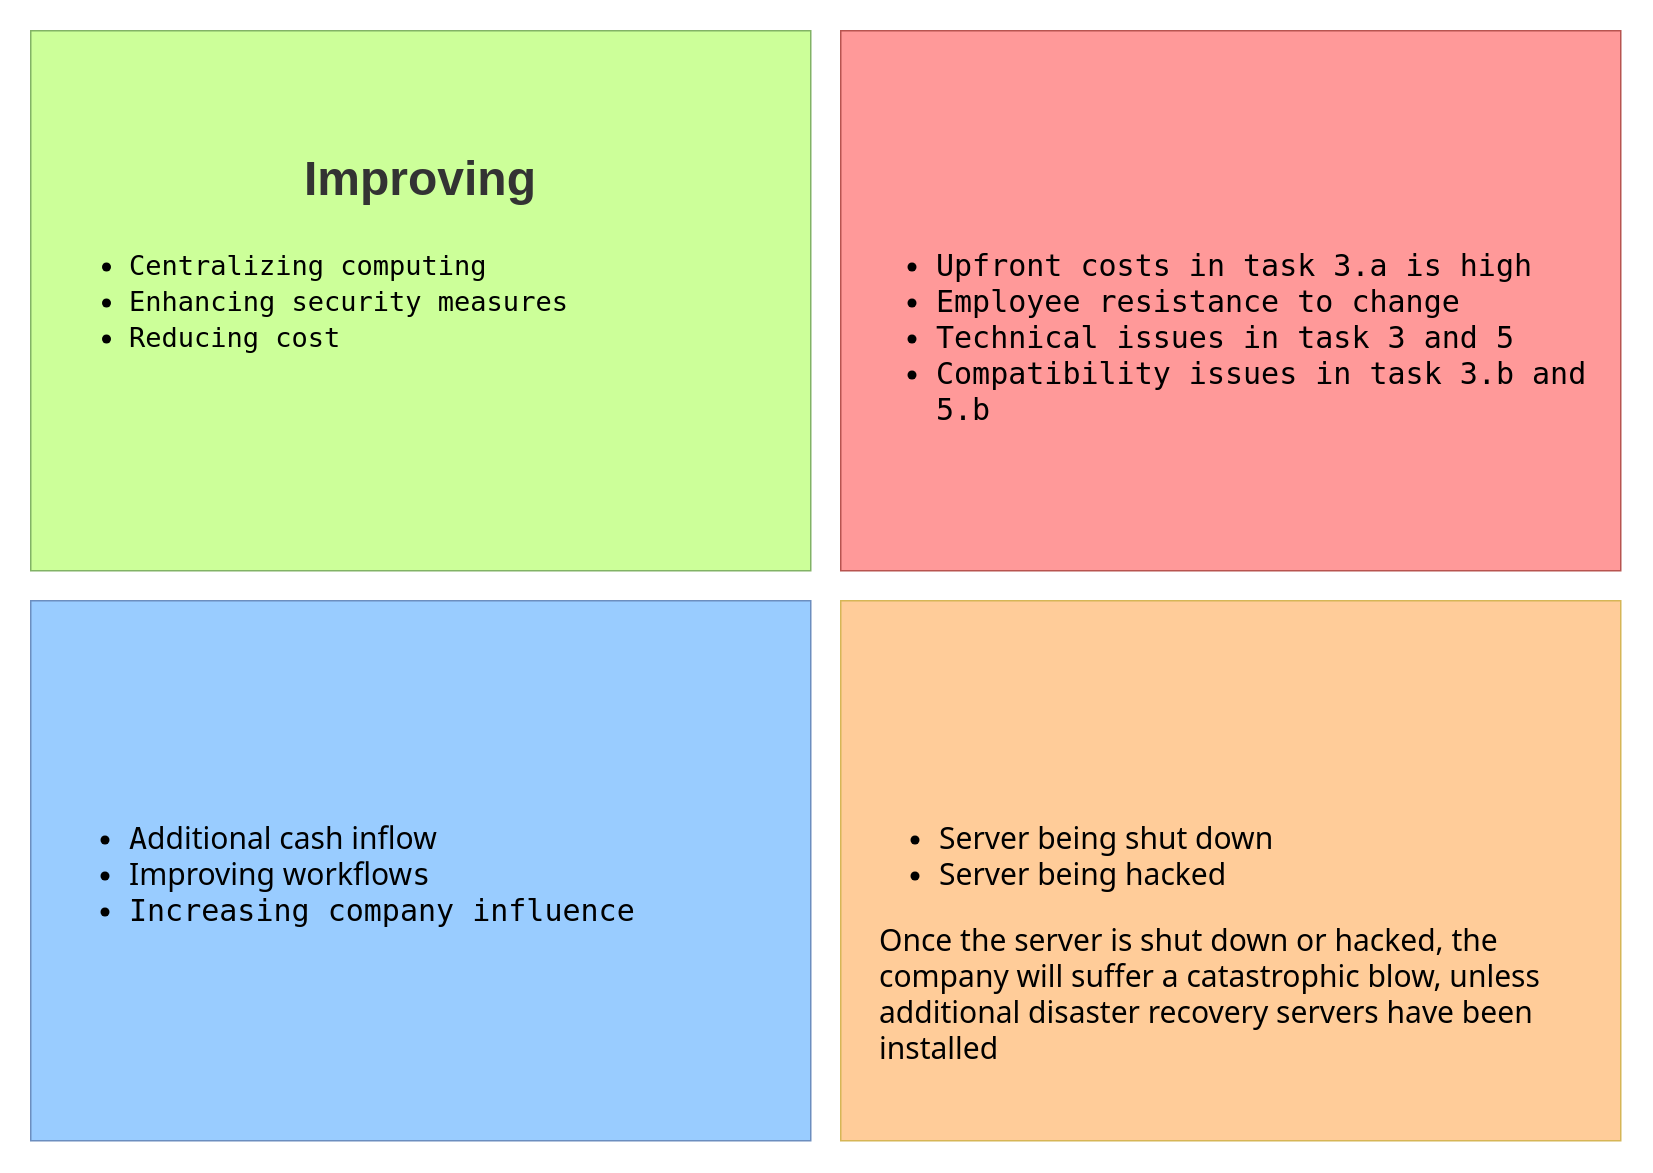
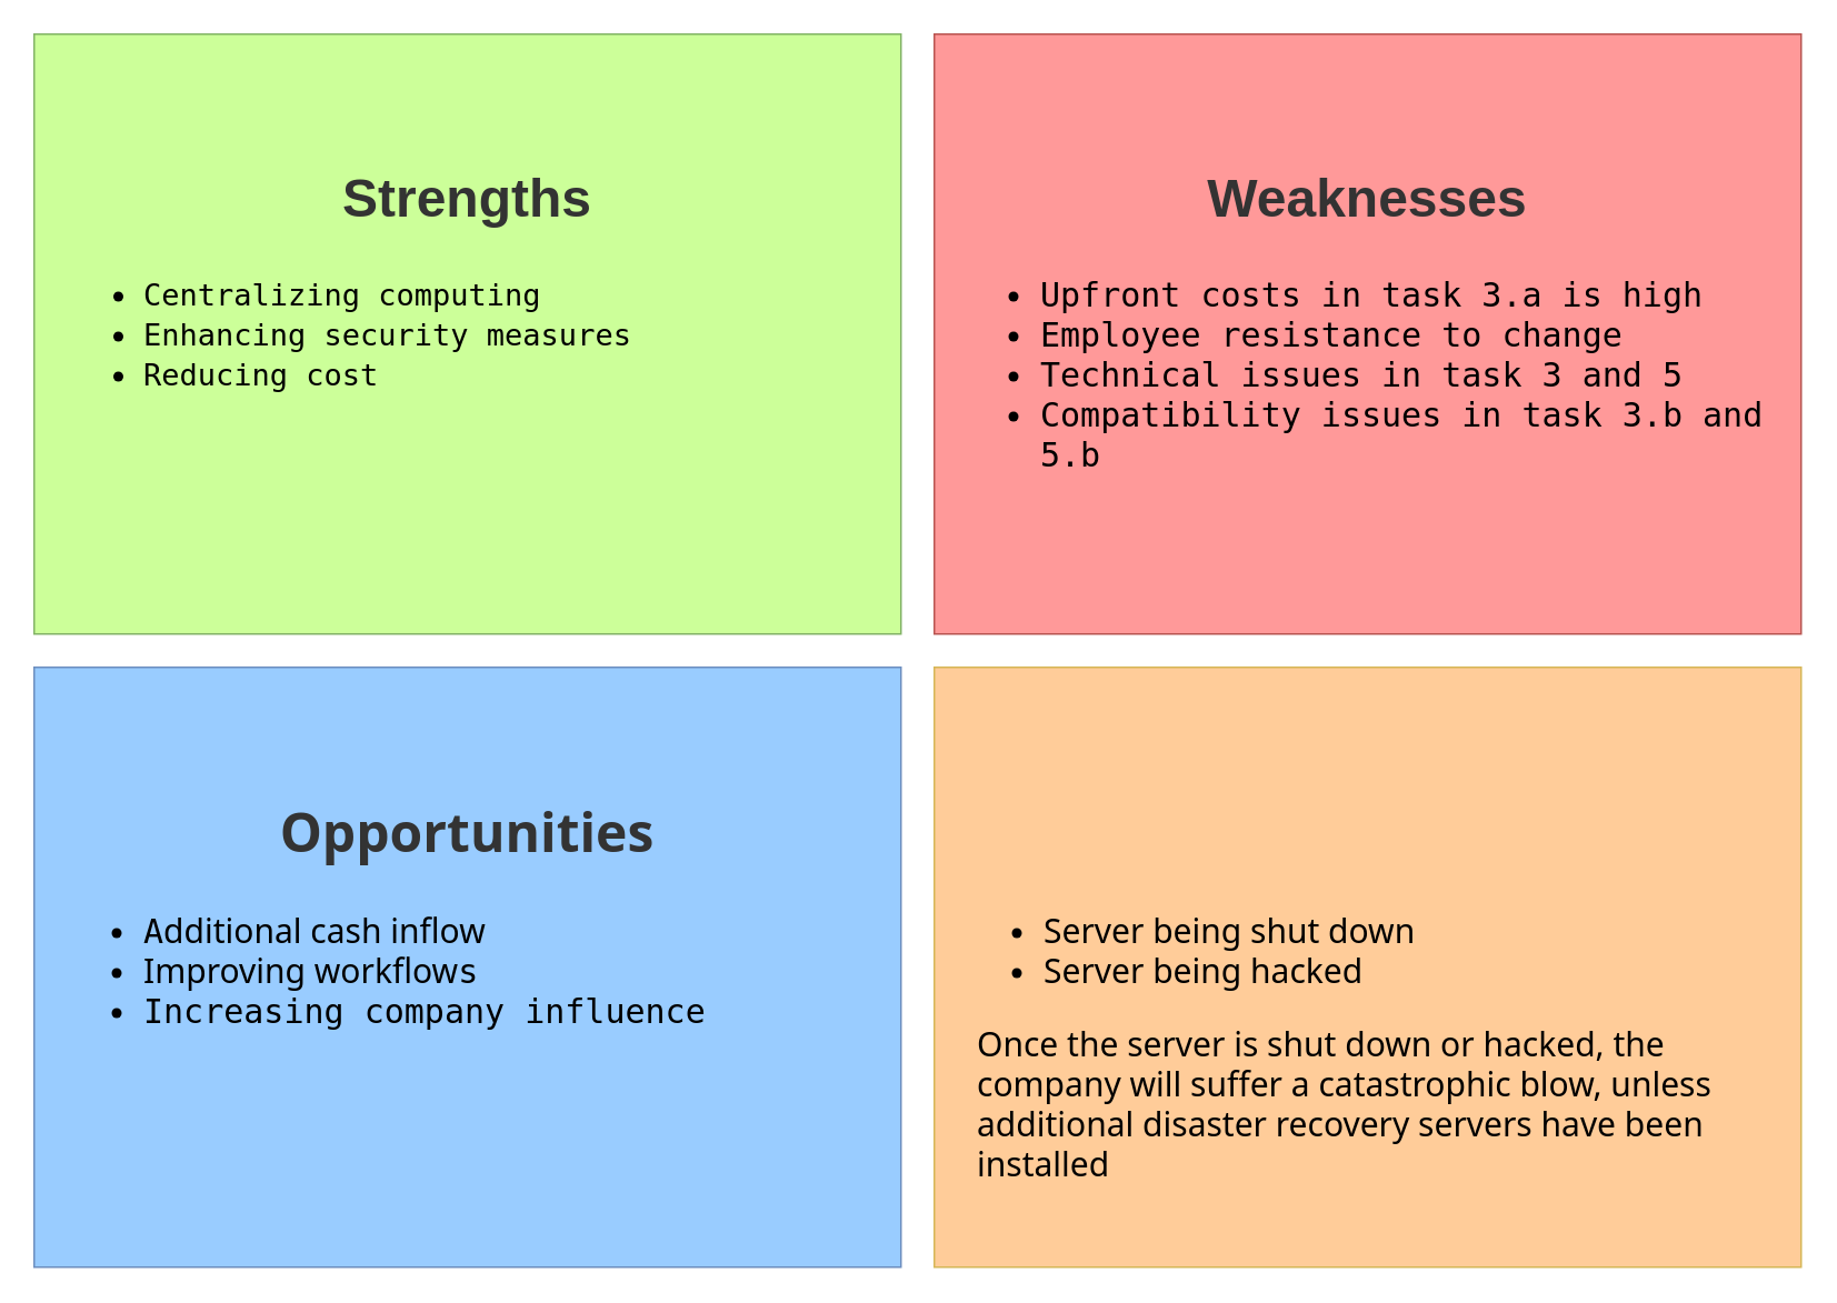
  <mxCell id="0" />
  <mxCell id="1" parent="0" />
  <mxCell id="2" value="" style="rounded=0;whiteSpace=wrap;html=1;fillColor=#CCFF99;strokeColor=#82b366;" parent="1" vertex="1"><mxGeometry x="20" y="20" width="520" height="360" as="geometry" /></mxCell>
  <mxCell id="3" value="" style="rounded=0;whiteSpace=wrap;html=1;fillColor=#FF9999;strokeColor=#b85450;" parent="1" vertex="1"><mxGeometry x="560" y="20" width="520" height="360" as="geometry" /></mxCell>
  <mxCell id="4" value="" style="rounded=0;whiteSpace=wrap;html=1;fillColor=#99CCFF;strokeColor=#6c8ebf;" parent="1" vertex="1"><mxGeometry x="20" y="400" width="520" height="360" as="geometry" /></mxCell>
  <mxCell id="5" value="" style="rounded=0;whiteSpace=wrap;html=1;fillColor=#FFCC99;strokeColor=#d6b656;" parent="1" vertex="1"><mxGeometry x="560" y="400" width="520" height="360" as="geometry" /></mxCell>
- <mxCell id="6" value="&lt;font style=&quot;font-size: 32px;&quot;&gt;Improving&lt;/font&gt;" style="text;strokeColor=none;align=center;fillColor=none;html=1;verticalAlign=bottom;whiteSpace=wrap;rounded=0;fontStyle=1;fontColor=#333333;" parent="1" vertex="1"><mxGeometry x="20" y="20" width="520" height="120" as="geometry" /></mxCell>
+ <mxCell id="6" value="&lt;font style=&quot;font-size: 32px;&quot;&gt;Strengths&lt;/font&gt;" style="text;strokeColor=none;align=center;fillColor=none;html=1;verticalAlign=bottom;whiteSpace=wrap;rounded=0;fontStyle=1;fontColor=#333333;" parent="1" vertex="1"><mxGeometry x="20" y="20" width="520" height="120" as="geometry" /></mxCell>
  <mxCell id="7" value="&lt;blockquote style=&quot;margin: 0px 0px 0px 40px; border: none; padding: 0px; font-size: 18px;&quot;&gt;&lt;div style=&quot;font-family: &amp;quot;DejaVu Sans Mono&amp;quot;, &amp;quot;Fira Mono&amp;quot;, &amp;quot;Noto Sans SC&amp;quot;, Consolas, &amp;quot;Courier New&amp;quot;, monospace; font-size: 18px; line-height: 24px;&quot;&gt;&lt;ul style=&quot;font-size: 18px;&quot;&gt;&lt;li style=&quot;font-size: 18px;&quot;&gt;Centralizing computing&lt;/li&gt;&lt;li style=&quot;font-size: 18px;&quot;&gt;Enhancing security measures&lt;/li&gt;&lt;li style=&quot;font-size: 18px;&quot;&gt;Reducing cost&lt;/li&gt;&lt;/ul&gt;&lt;/div&gt;&lt;/blockquote&gt;" style="text;align=left;html=1;verticalAlign=top;whiteSpace=wrap;rounded=0;fontStyle=0;labelBackgroundColor=none;labelBorderColor=none;glass=0;shadow=0;fontSize=18;fontColor=#000000;spacingLeft=-16;" parent="1" vertex="1"><mxGeometry x="20" y="140" width="520" height="240" as="geometry" /></mxCell>
+ <mxCell id="8" value="&lt;font style=&quot;font-size: 32px;&quot;&gt;Weaknesses&lt;/font&gt;" style="text;strokeColor=none;align=center;fillColor=none;html=1;verticalAlign=bottom;whiteSpace=wrap;rounded=0;fontStyle=1;fontColor=#333333;" parent="1" vertex="1"><mxGeometry x="560" y="20" width="520" height="120" as="geometry" /></mxCell>
  <mxCell id="9" value="&lt;blockquote style=&quot;margin: 0px 0px 0px 40px; border: none; padding: 0px; font-size: 18px;&quot;&gt;&lt;div style=&quot;font-family: &amp;quot;DejaVu Sans Mono&amp;quot;, &amp;quot;Fira Mono&amp;quot;, &amp;quot;Noto Sans SC&amp;quot;, Consolas, &amp;quot;Courier New&amp;quot;, monospace; font-size: 20px; line-height: 24px;&quot;&gt;&lt;ul style=&quot;&quot;&gt;&lt;li style=&quot;&quot;&gt;Upfront costs in task 3.a is high&lt;/li&gt;&lt;li style=&quot;&quot;&gt;Employee resistance to change&lt;/li&gt;&lt;li style=&quot;&quot;&gt;Technical issues in task 3 and 5&lt;/li&gt;&lt;li style=&quot;&quot;&gt;Compatibility issues in task 3.b and 5.b&lt;/li&gt;&lt;/ul&gt;&lt;/div&gt;&lt;/blockquote&gt;" style="text;align=left;html=1;verticalAlign=top;whiteSpace=wrap;rounded=0;fontStyle=0;labelBackgroundColor=none;labelBorderColor=none;glass=0;shadow=0;fontSize=18;fontColor=#000000;spacingRight=0;spacing=0;spacingLeft=-16;" parent="1" vertex="1"><mxGeometry x="560" y="140" width="520" height="240" as="geometry" /></mxCell>
+ <mxCell id="10" value="&lt;div style=&quot;text-align: center;&quot;&gt;&lt;span style=&quot;color: var(--tw-prose-bold); font-family: Söhne, ui-sans-serif, system-ui, -apple-system, &amp;quot;Segoe UI&amp;quot;, Roboto, Ubuntu, Cantarell, &amp;quot;Noto Sans&amp;quot;, sans-serif, &amp;quot;Helvetica Neue&amp;quot;, Arial, &amp;quot;Apple Color Emoji&amp;quot;, &amp;quot;Segoe UI Emoji&amp;quot;, &amp;quot;Segoe UI Symbol&amp;quot;, &amp;quot;Noto Color Emoji&amp;quot;; font-size: 32px; text-align: start;&quot;&gt;Opportunities&lt;/span&gt;&lt;/div&gt;" style="text;strokeColor=none;align=center;fillColor=none;html=1;verticalAlign=bottom;whiteSpace=wrap;rounded=0;fontStyle=1;fontColor=#333333;labelBackgroundColor=none;" parent="1" vertex="1"><mxGeometry x="20" y="400" width="520" height="120" as="geometry" /></mxCell>
  <mxCell id="11" value="&lt;blockquote style=&quot;margin: 0px 0px 0px 40px; border: none; padding: 0px;&quot;&gt;&lt;div style=&quot;line-height: 24px; font-size: 20px;&quot;&gt;&lt;ul style=&quot;&quot;&gt;&lt;li style=&quot;&quot;&gt;&lt;font style=&quot;font-size: 20px;&quot; face=&quot;DejaVu Sans Mono, Fira Mono, Noto Sans SC, Consolas, Courier New, monospace&quot;&gt;&lt;span style=&quot;&quot;&gt;A&lt;/span&gt;&lt;/font&gt;&lt;span style=&quot;font-family: Söhne, ui-sans-serif, system-ui, -apple-system, &amp;quot;Segoe UI&amp;quot;, Roboto, Ubuntu, Cantarell, &amp;quot;Noto Sans&amp;quot;, sans-serif, &amp;quot;Helvetica Neue&amp;quot;, Arial, &amp;quot;Apple Color Emoji&amp;quot;, &amp;quot;Segoe UI Emoji&amp;quot;, &amp;quot;Segoe UI Symbol&amp;quot;, &amp;quot;Noto Color Emoji&amp;quot;;&quot;&gt;dditional cash inflow&lt;/span&gt;&lt;/li&gt;&lt;li style=&quot;&quot;&gt;&lt;span style=&quot;font-family: Söhne, ui-sans-serif, system-ui, -apple-system, &amp;quot;Segoe UI&amp;quot;, Roboto, Ubuntu, Cantarell, &amp;quot;Noto Sans&amp;quot;, sans-serif, &amp;quot;Helvetica Neue&amp;quot;, Arial, &amp;quot;Apple Color Emoji&amp;quot;, &amp;quot;Segoe UI Emoji&amp;quot;, &amp;quot;Segoe UI Symbol&amp;quot;, &amp;quot;Noto Color Emoji&amp;quot;;&quot;&gt;Improving workflow&lt;/span&gt;&lt;font style=&quot;font-size: 20px;&quot; face=&quot;DejaVu Sans Mono, Fira Mono, Noto Sans SC, Consolas, Courier New, monospace&quot;&gt;s&lt;/font&gt;&lt;/li&gt;&lt;li style=&quot;&quot;&gt;&lt;font style=&quot;font-size: 20px;&quot; face=&quot;DejaVu Sans Mono, Fira Mono, Noto Sans SC, Consolas, Courier New, monospace&quot;&gt;Increasing company influence&lt;/font&gt;&lt;/li&gt;&lt;/ul&gt;&lt;/div&gt;&lt;/blockquote&gt;" style="text;align=left;html=1;verticalAlign=top;whiteSpace=wrap;rounded=0;fontStyle=0;labelBackgroundColor=none;labelBorderColor=none;glass=0;shadow=0;fontSize=18;fontColor=#000000;spacingLeft=-16;" parent="1" vertex="1"><mxGeometry x="20" y="520" width="520" height="240" as="geometry" /></mxCell>
  <mxCell id="12" value="&lt;blockquote style=&quot;margin: 0px 0px 0px 40px; border: none; padding: 0px; font-size: 20px;&quot;&gt;&lt;div style=&quot;line-height: 24px;&quot;&gt;&lt;ul&gt;&lt;li&gt;&lt;span style=&quot;font-family: Söhne, ui-sans-serif, system-ui, -apple-system, &amp;quot;Segoe UI&amp;quot;, Roboto, Ubuntu, Cantarell, &amp;quot;Noto Sans&amp;quot;, sans-serif, &amp;quot;Helvetica Neue&amp;quot;, Arial, &amp;quot;Apple Color Emoji&amp;quot;, &amp;quot;Segoe UI Emoji&amp;quot;, &amp;quot;Segoe UI Symbol&amp;quot;, &amp;quot;Noto Color Emoji&amp;quot;;&quot;&gt;Server being shut down&lt;/span&gt;&lt;br&gt;&lt;/li&gt;&lt;li&gt;&lt;span style=&quot;font-family: Söhne, ui-sans-serif, system-ui, -apple-system, &amp;quot;Segoe UI&amp;quot;, Roboto, Ubuntu, Cantarell, &amp;quot;Noto Sans&amp;quot;, sans-serif, &amp;quot;Helvetica Neue&amp;quot;, Arial, &amp;quot;Apple Color Emoji&amp;quot;, &amp;quot;Segoe UI Emoji&amp;quot;, &amp;quot;Segoe UI Symbol&amp;quot;, &amp;quot;Noto Color Emoji&amp;quot;;&quot;&gt;Server being hacked&lt;/span&gt;&lt;/li&gt;&lt;/ul&gt;&lt;/div&gt;&lt;div style=&quot;line-height: 24px;&quot;&gt;&lt;span style=&quot;font-family: Söhne, ui-sans-serif, system-ui, -apple-system, &amp;quot;Segoe UI&amp;quot;, Roboto, Ubuntu, Cantarell, &amp;quot;Noto Sans&amp;quot;, sans-serif, &amp;quot;Helvetica Neue&amp;quot;, Arial, &amp;quot;Apple Color Emoji&amp;quot;, &amp;quot;Segoe UI Emoji&amp;quot;, &amp;quot;Segoe UI Symbol&amp;quot;, &amp;quot;Noto Color Emoji&amp;quot;;&quot;&gt;Once the server is shut down or hacked, the company will s&lt;/span&gt;&lt;span style=&quot;font-family: Söhne, ui-sans-serif, system-ui, -apple-system, &amp;quot;Segoe UI&amp;quot;, Roboto, Ubuntu, Cantarell, &amp;quot;Noto Sans&amp;quot;, sans-serif, &amp;quot;Helvetica Neue&amp;quot;, Arial, &amp;quot;Apple Color Emoji&amp;quot;, &amp;quot;Segoe UI Emoji&amp;quot;, &amp;quot;Segoe UI Symbol&amp;quot;, &amp;quot;Noto Color Emoji&amp;quot;;&quot;&gt;uffer a catastrophic blow&lt;/span&gt;&lt;span style=&quot;font-family: Söhne, ui-sans-serif, system-ui, -apple-system, &amp;quot;Segoe UI&amp;quot;, Roboto, Ubuntu, Cantarell, &amp;quot;Noto Sans&amp;quot;, sans-serif, &amp;quot;Helvetica Neue&amp;quot;, Arial, &amp;quot;Apple Color Emoji&amp;quot;, &amp;quot;Segoe UI Emoji&amp;quot;, &amp;quot;Segoe UI Symbol&amp;quot;, &amp;quot;Noto Color Emoji&amp;quot;;&quot;&gt;, unless additional disaster recovery servers have been installed&lt;/span&gt;&lt;/div&gt;&lt;/blockquote&gt;" style="text;align=left;html=1;verticalAlign=top;whiteSpace=wrap;rounded=0;fontStyle=0;labelBackgroundColor=none;labelBorderColor=none;glass=0;shadow=0;fontSize=18;fontColor=#000000;spacingLeft=-16;" parent="1" vertex="1"><mxGeometry x="560" y="520" width="520" height="240" as="geometry" /></mxCell>
